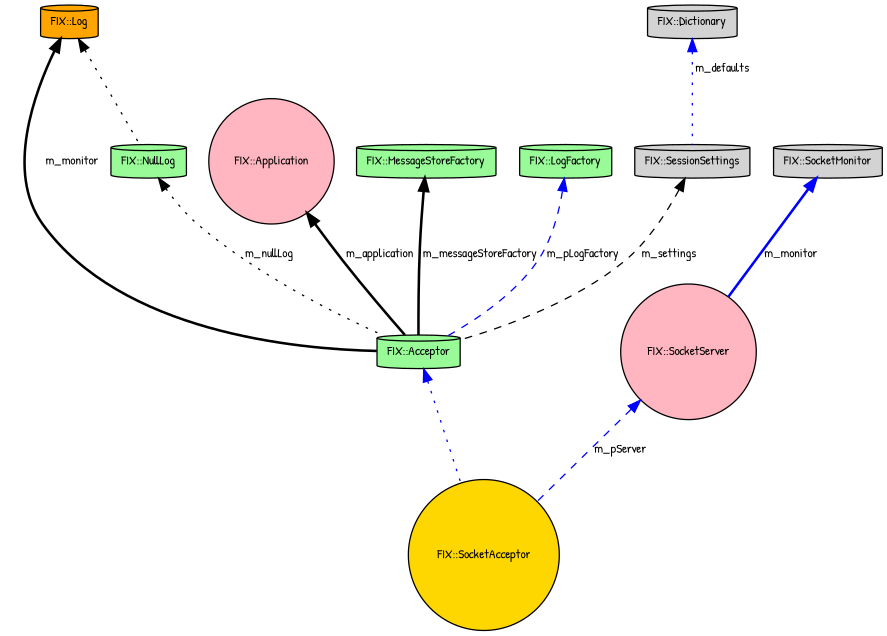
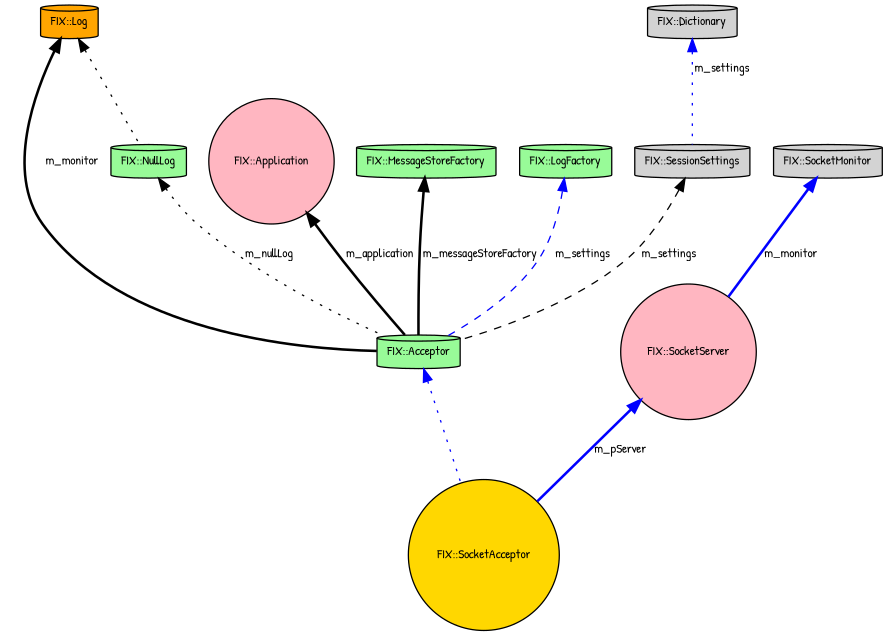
  digraph {
    fontname="Patrick Hand"
    rankdir=TB
    node [color=black fillcolor=palegreen fontname="Patrick Hand" fontsize=10 shape=cylinder style=filled]
    edge [color=black dir=back fontname="Patrick Hand" fontsize=10 labelfontname=Helvetica labelfontsize=10 style=dotted]
    n1 [fillcolor=gold fontcolor=black height=0.2 label="FIX::SocketAcceptor" shape=circle width=0.4]
    n2 [height=0.2 label="FIX::Acceptor" width=0.4]
    n3 [fillcolor=orange height=0.2 label="FIX::Log" width=0.4]
    n4 [height=0.2 label="FIX::NullLog" width=0.4]
    n5 [fillcolor=lightpink height=0.2 label="FIX::Application" shape=circle width=0.4]
    n6 [height=0.2 label="FIX::MessageStoreFactory" width=0.4]
    n7 [height=0.2 label="FIX::LogFactory" width=0.4]
    n8 [fillcolor=lightgrey height=0.2 label="FIX::SessionSettings" width=0.4]
    n9 [fillcolor=lightgrey height=0.2 label="FIX::Dictionary" width=0.4]
    n10 [fillcolor=lightpink height=0.2 label="FIX::SocketServer" shape=circle width=0.4]
    n11 [fillcolor=lightgrey height=0.2 label="FIX::SocketMonitor" width=0.4]
    n2 -> n1 [color=blue]
    n3 -> n2 [label=" m_monitor" style=bold]
    n3 -> n4
    n4 -> n2 [label=" m_nullLog"]
    n5 -> n2 [label=" m_application" style=bold]
    n6 -> n2 [label=" m_messageStoreFactory" style=bold]
-   n7 -> n2 [color=blue label=" m_pLogFactory" style=dashed]
+   n7 -> n2 [color=blue label=" m_settings" style=dashed]
    n8 -> n2 [label=" m_settings" style=dashed]
-   n9 -> n8 [color=blue label=" m_defaults"]
-   n10 -> n1 [color=blue label=" m_pServer" style=dashed]
+   n9 -> n8 [color=blue label=" m_settings"]
+   n10 -> n1 [color=blue label=" m_pServer" style=bold]
    n11 -> n10 [color=blue label=" m_monitor" style=bold]
  }
